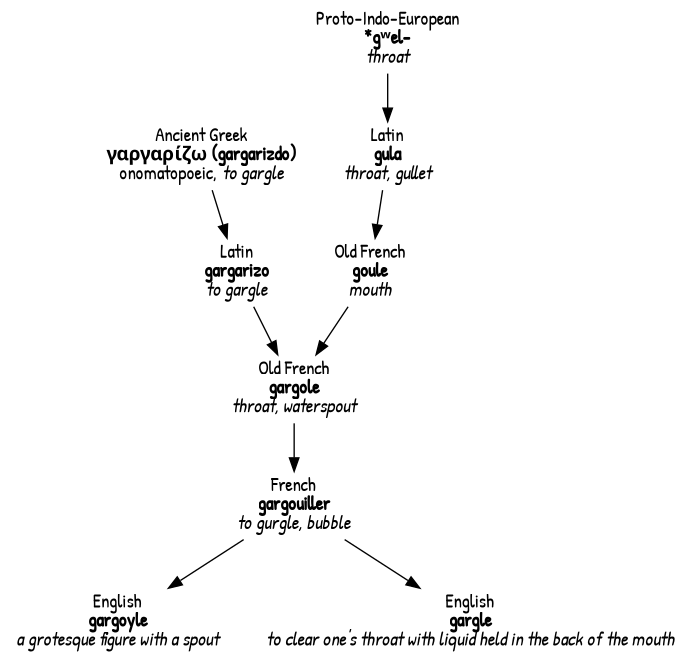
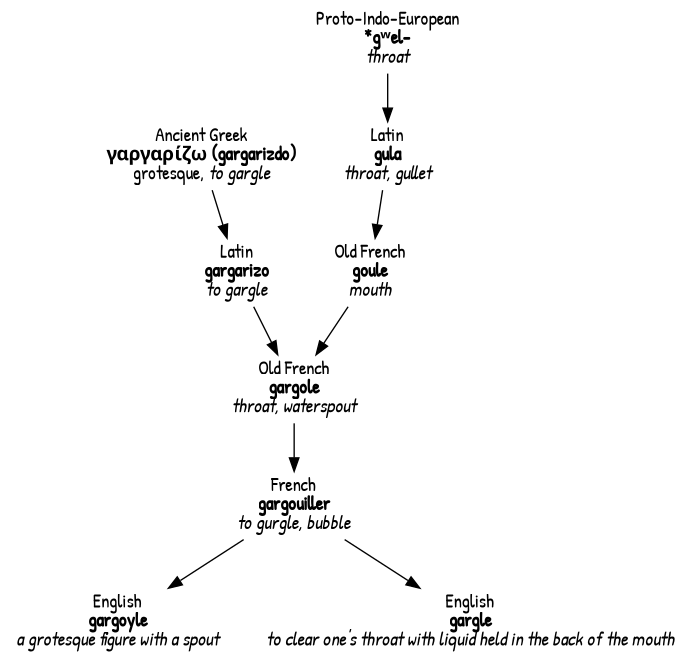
  digraph {
    fontname="Patrick Hand"
    node [shape=plaintext fontname="Patrick Hand"]
    edge [fontname="Patrick Hand"]
-   n1 [label=<Ancient Greek<br/><b>γαργαρίζω (gargarizdo)</b><br/>onomatopoeic, <i>to gargle</i>>]
+   n1 [label=<Ancient Greek<br/><b>γαργαρίζω (gargarizdo)</b><br/>grotesque, <i>to gargle</i>>]
    n2 [label=<Latin<br/><b>gargarizo</b><br/><i>to gargle</i>>]
    n3 [label=<Old French<br/><b>gargole</b><br/><i>throat, waterspout</i>>]
    n4 [label=<French<br/><b>gargouiller</b><br/><i>to gurgle, bubble</i>>]
    n5 [label=<English<br/><b>gargoyle</b><br/><i>a grotesque figure with a spout</i>>]
    n6 [label=<English<br/><b>gargle</b><br/><i>to clear one's throat with liquid held in the back of the mouth</i>>]
    n7 [label=<Proto-Indo-European<br/><b>*gʷel-</b><br/><i>throat</i>>]
    n8 [label=<Latin<br/><b>gula</b><br/><i>throat, gullet</i>>]
    n9 [label=<Old French<br/><b>goule</b><br/><i>mouth</i>>]
    n1 -> n2
    n2 -> n3
    n3 -> n4
    n4 -> n5
    n4 -> n6
    n7 -> n8
    n8 -> n9
    n9 -> n3
  }
